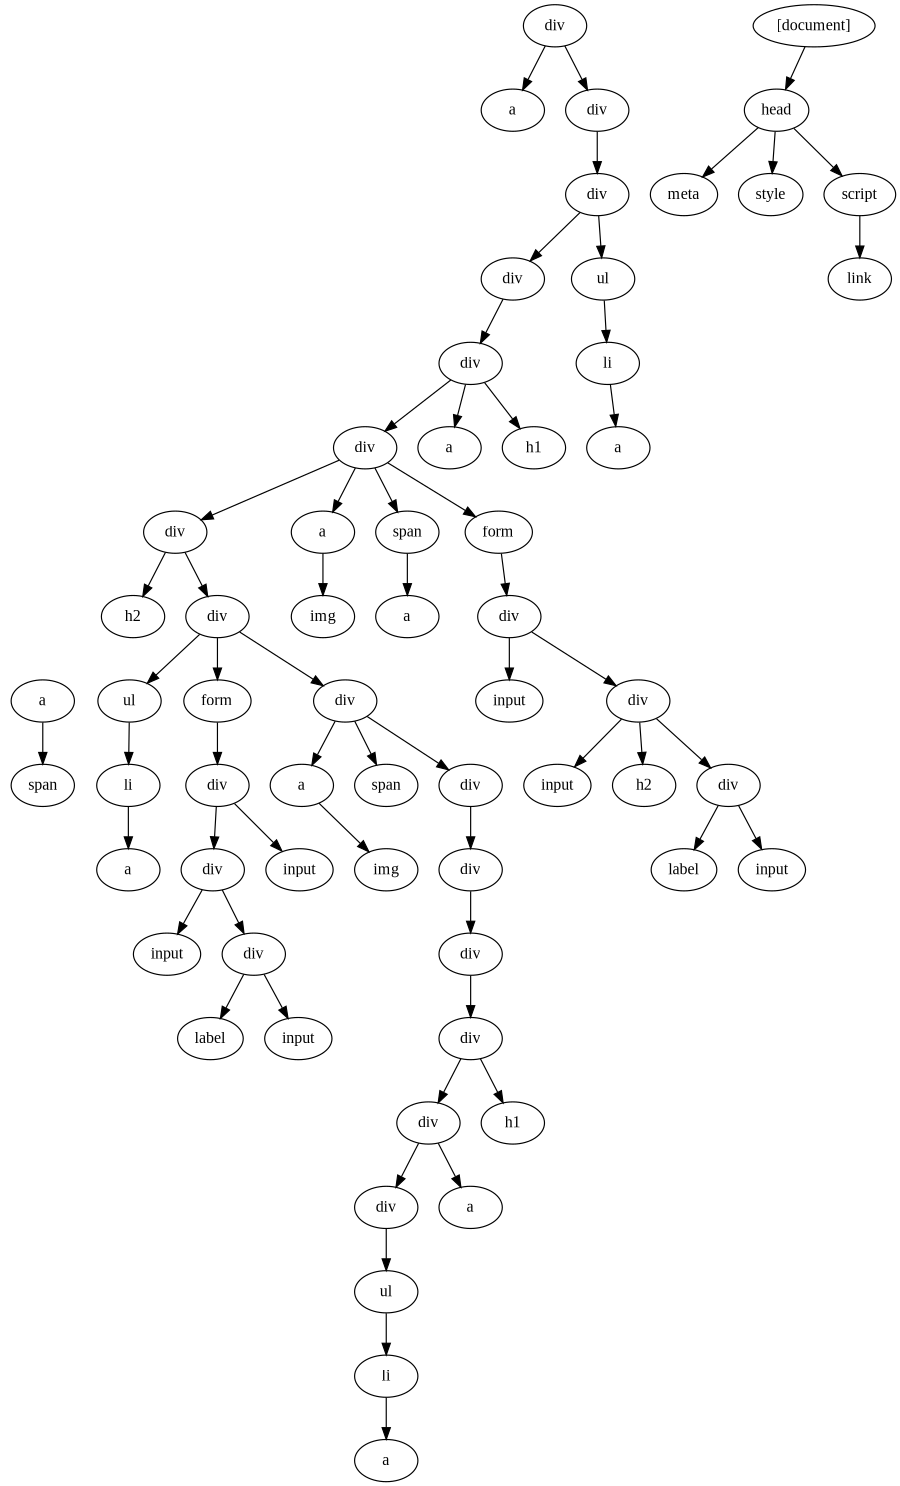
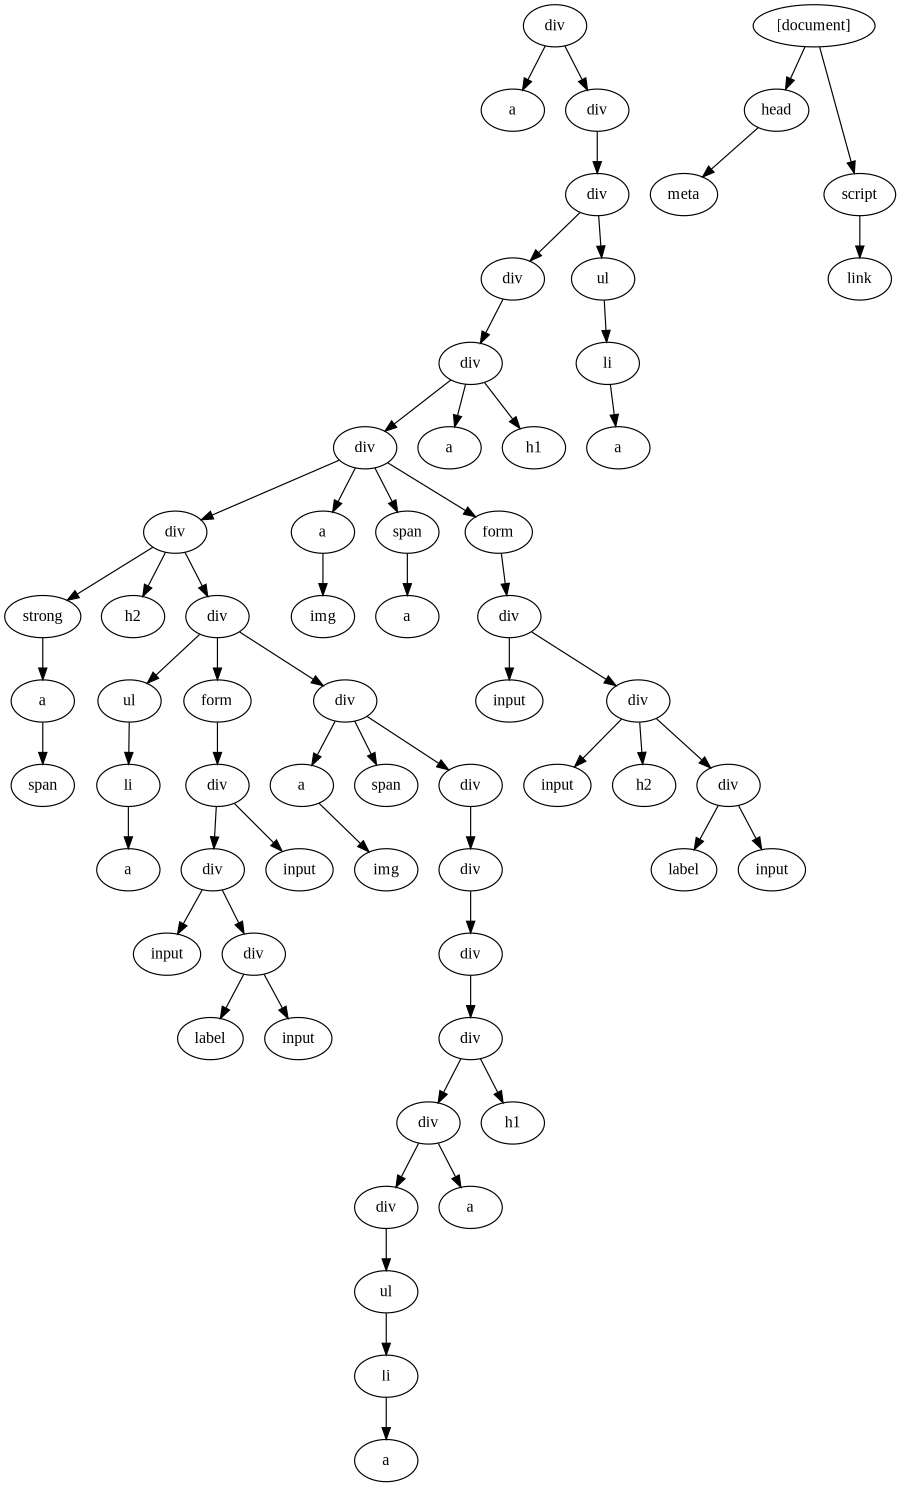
  digraph {
    fontname="Liberation Serif"
    node [fontname="Liberation Serif"]
    edge [fontname="Liberation Serif"]
+   n1 [label=strong]
    n2 [label=a]
    n3 [label=span]
    n4 [label=meta]
    n5 [label=input]
    n6 [label=input]
    n7 [label=div]
    n8 [label=div]
    n9 [label=div]
    n10 [label=h1]
    n11 [label=h2]
    n12 [label=div]
    n13 [label=input]
    n14 [label=div]
    n15 [label=label]
    n16 [label=input]
    n17 [label=h2]
    n18 [label=img]
    n19 [label=div]
    n20 [label=div]
    n21 [label=ul]
    n22 [label=form]
    n23 [label=div]
    n24 [label=div]
    n25 [label=a]
    n26 [label=span]
    n27 [label=form]
    n28 [label=a]
    n29 [label=div]
    n30 [label=div]
    n31 [label=ul]
    n32 [label=li]
    n33 [label=li]
    n34 [label=a]
    n35 [label=input]
    n36 [label=div]
    n37 [label=a]
    n38 [label=img]
    n39 [label=span]
    n40 [label=div]
    n41 [label=a]
    n42 [label=div]
    n43 [label=div]
    n44 [label=a]
    n45 [label=h1]
    n46 [label=li]
    n47 [label=a]
    n48 [label=head]
    n49 [label=script]
-   n50 [label=style]
    n51 [label=link]
    n52 [label=div]
    n53 [label=div]
    n54 [label=a]
    n55 [label=div]
    n56 [label=ul]
    n57 [label=a]
    n58 [label=label]
    n59 [label=input]
    n60 [label="[document]"]
    n61 [label=div]
    n62 [label=div]
    n63 [label=div]
+   n1 -> n2
    n2 -> n3
    n7 -> n8
    n8 -> n9
    n8 -> n10
    n9 -> n30
    n9 -> n41
    n12 -> n13
    n12 -> n14
    n14 -> n15
    n14 -> n16
+   n19 -> n1
    n19 -> n11
    n19 -> n20
    n20 -> n21
    n20 -> n22
    n20 -> n23
    n21 -> n33
    n22 -> n36
    n23 -> n37
    n23 -> n39
    n23 -> n40
    n24 -> n19
    n24 -> n25
    n24 -> n26
    n24 -> n27
    n25 -> n18
    n26 -> n28
    n27 -> n29
    n29 -> n6
    n29 -> n52
    n30 -> n31
    n31 -> n32
    n32 -> n54
    n33 -> n34
    n36 -> n12
    n36 -> n35
    n37 -> n38
    n40 -> n55
    n42 -> n43
    n43 -> n24
    n43 -> n44
    n43 -> n45
    n46 -> n47
    n48 -> n4
-   n48 -> n49
-   n48 -> n50
+   n60 -> n49
    n49 -> n51
    n52 -> n5
    n52 -> n17
    n52 -> n53
    n53 -> n58
    n53 -> n59
    n55 -> n7
    n56 -> n46
    n60 -> n48
    n61 -> n57
    n61 -> n62
    n62 -> n63
    n63 -> n42
    n63 -> n56
  }
